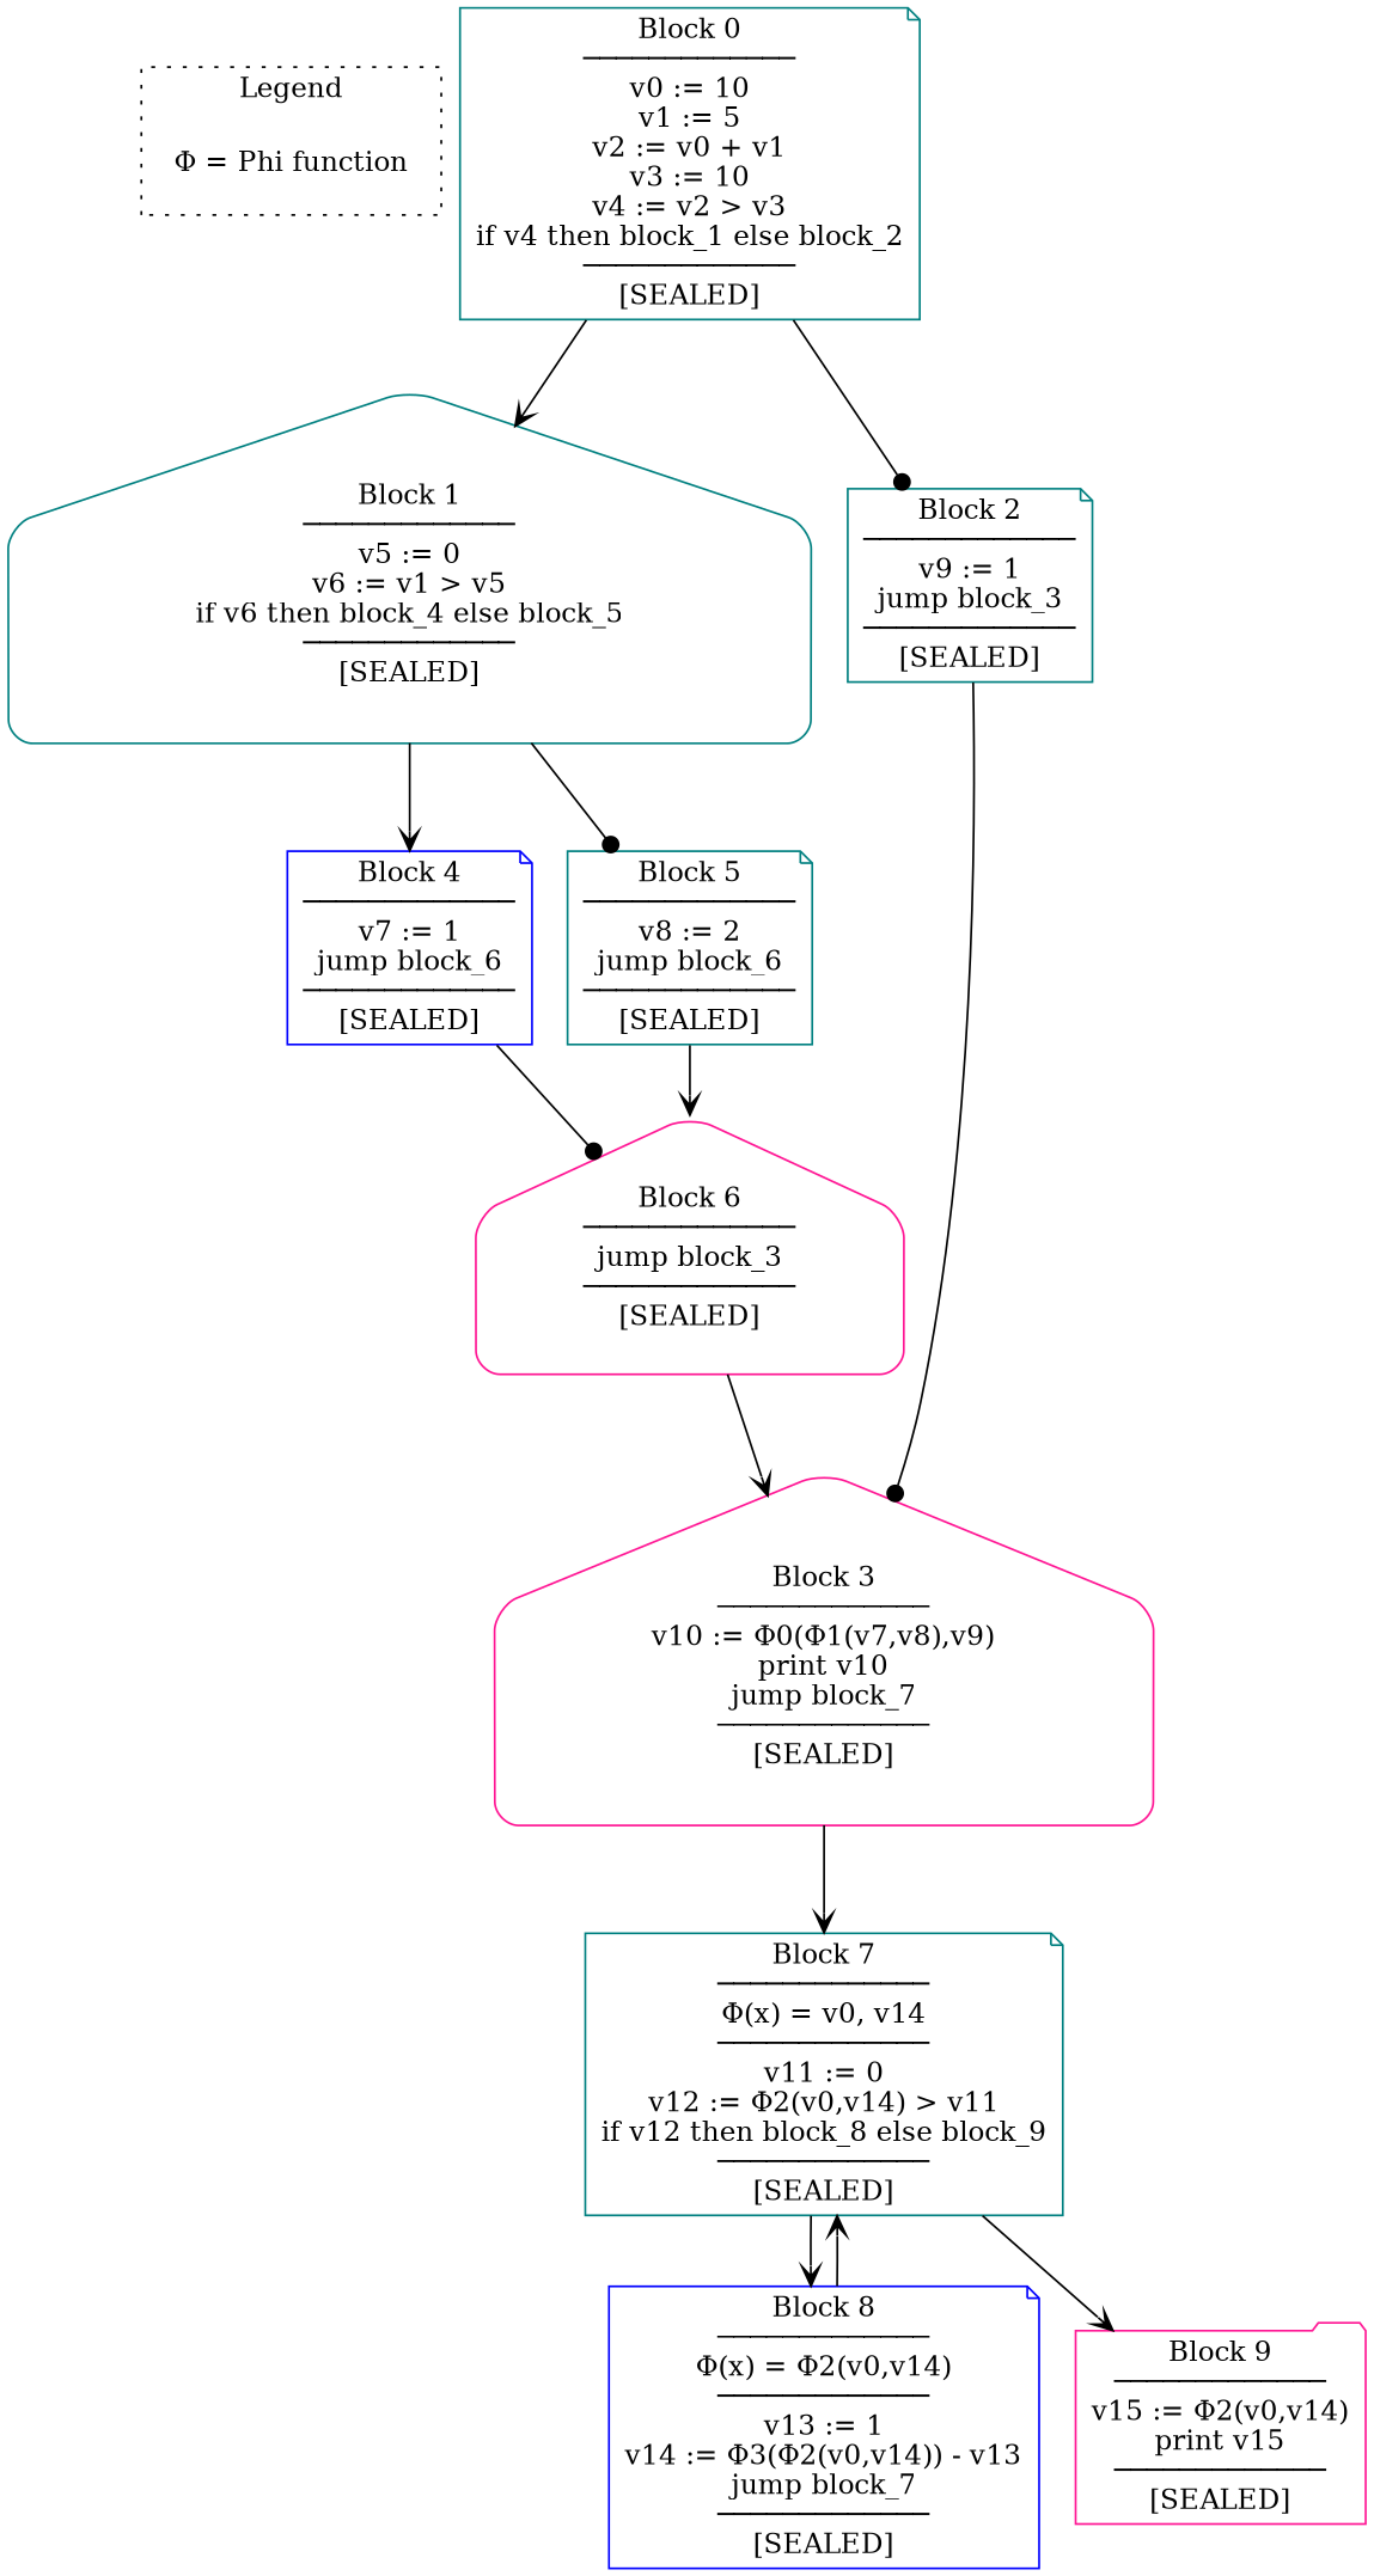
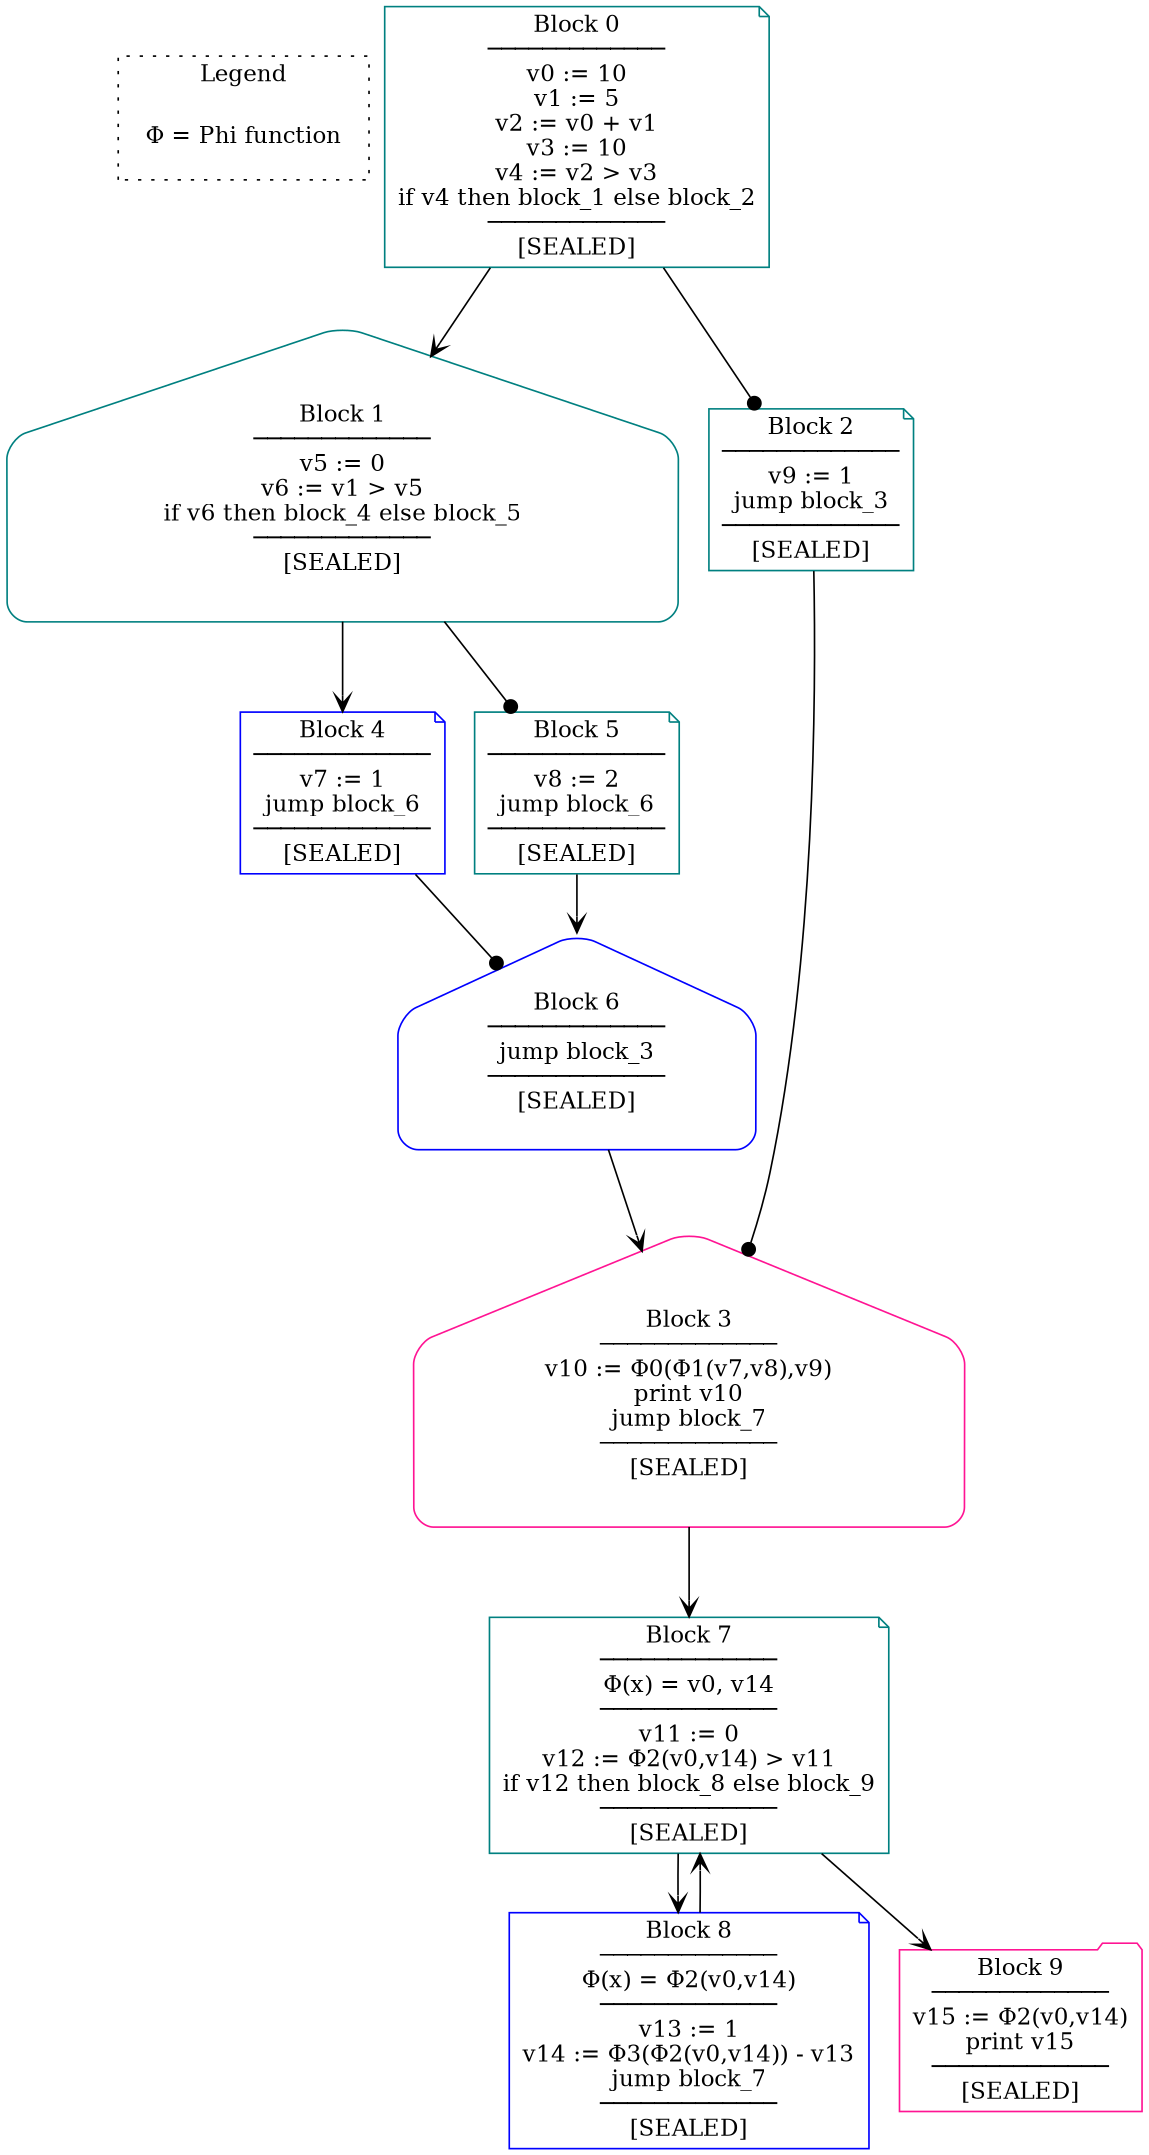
  digraph {
    rankdir=TB
    node [shape=note style=rounded color=teal]
    edge [arrowhead=vee]
    "Φ = Phi function" [shape=plaintext color=darkorange]
    n2 [label="Block 0\n─────────────\nv0 := 10\nv1 := 5\nv2 := v0 + v1\nv3 := 10\nv4 := v2 > v3\nif v4 then block_1 else block_2\n─────────────\n[SEALED]\n"]
    n3 [label="Block 1\n─────────────\nv5 := 0\nv6 := v1 > v5\nif v6 then block_4 else block_5\n─────────────\n[SEALED]\n" shape=house]
    n4 [label="Block 2\n─────────────\nv9 := 1\njump block_3\n─────────────\n[SEALED]\n"]
    n5 [label="Block 4\n─────────────\nv7 := 1\njump block_6\n─────────────\n[SEALED]\n" color=blue]
    n6 [label="Block 5\n─────────────\nv8 := 2\njump block_6\n─────────────\n[SEALED]\n"]
    n7 [label="Block 3\n─────────────\nv10 := Φ0(Φ1(v7,v8),v9)\nprint v10\njump block_7\n─────────────\n[SEALED]\n" shape=house color=deeppink]
    n8 [label="Block 7\n─────────────\nΦ(x) = v0, v14\n─────────────\nv11 := 0\nv12 := Φ2(v0,v14) > v11\nif v12 then block_8 else block_9\n─────────────\n[SEALED]\n"]
-   n9 [label="Block 6\n─────────────\njump block_3\n─────────────\n[SEALED]\n" shape=house color=deeppink]
+   n9 [label="Block 6\n─────────────\njump block_3\n─────────────\n[SEALED]\n" shape=house color=blue]
    n10 [label="Block 8\n─────────────\nΦ(x) = Φ2(v0,v14)\n─────────────\nv13 := 1\nv14 := Φ3(Φ2(v0,v14)) - v13\njump block_7\n─────────────\n[SEALED]\n" color=blue]
    n11 [label="Block 9\n─────────────\nv15 := Φ2(v0,v14)\nprint v15\n─────────────\n[SEALED]\n" shape=folder color=deeppink]
    subgraph cluster_1 {
      label=Legend
      style=dotted
      "Φ = Phi function"
    }
    n2 -> n3
    n2 -> n4 [arrowhead=dot]
    n3 -> n5
    n3 -> n6 [arrowhead=dot]
    n4 -> n7 [arrowhead=dot]
    n5 -> n9 [arrowhead=dot]
    n6 -> n9
    n7 -> n8
    n8 -> n10
    n8 -> n11
    n9 -> n7
    n10 -> n8
  }
